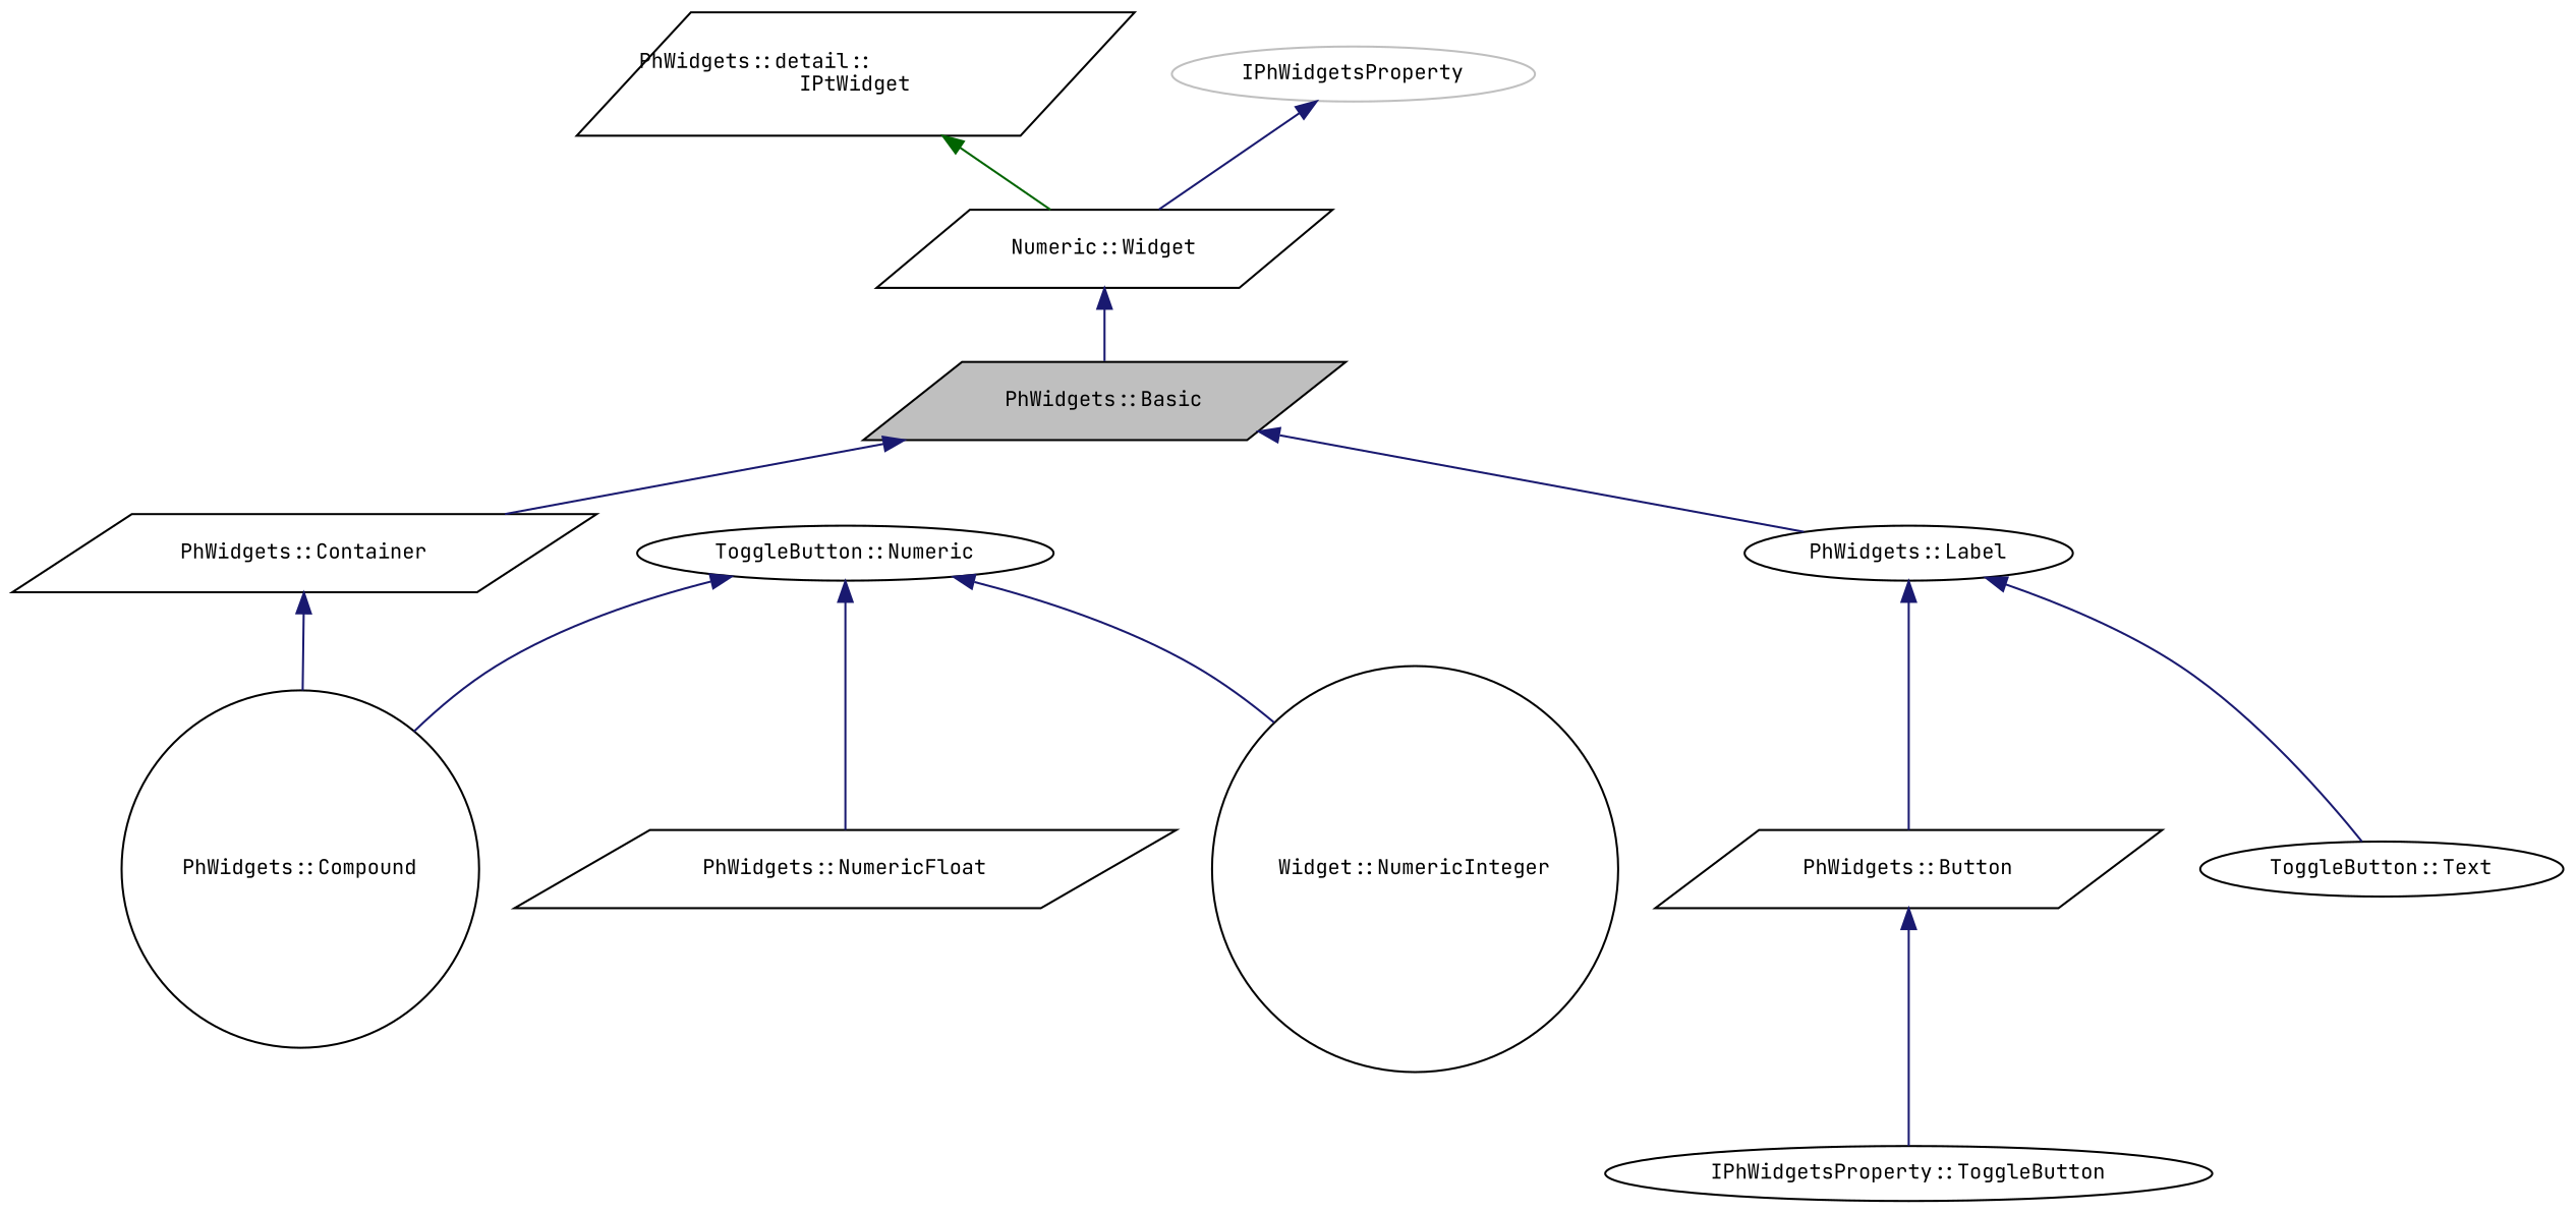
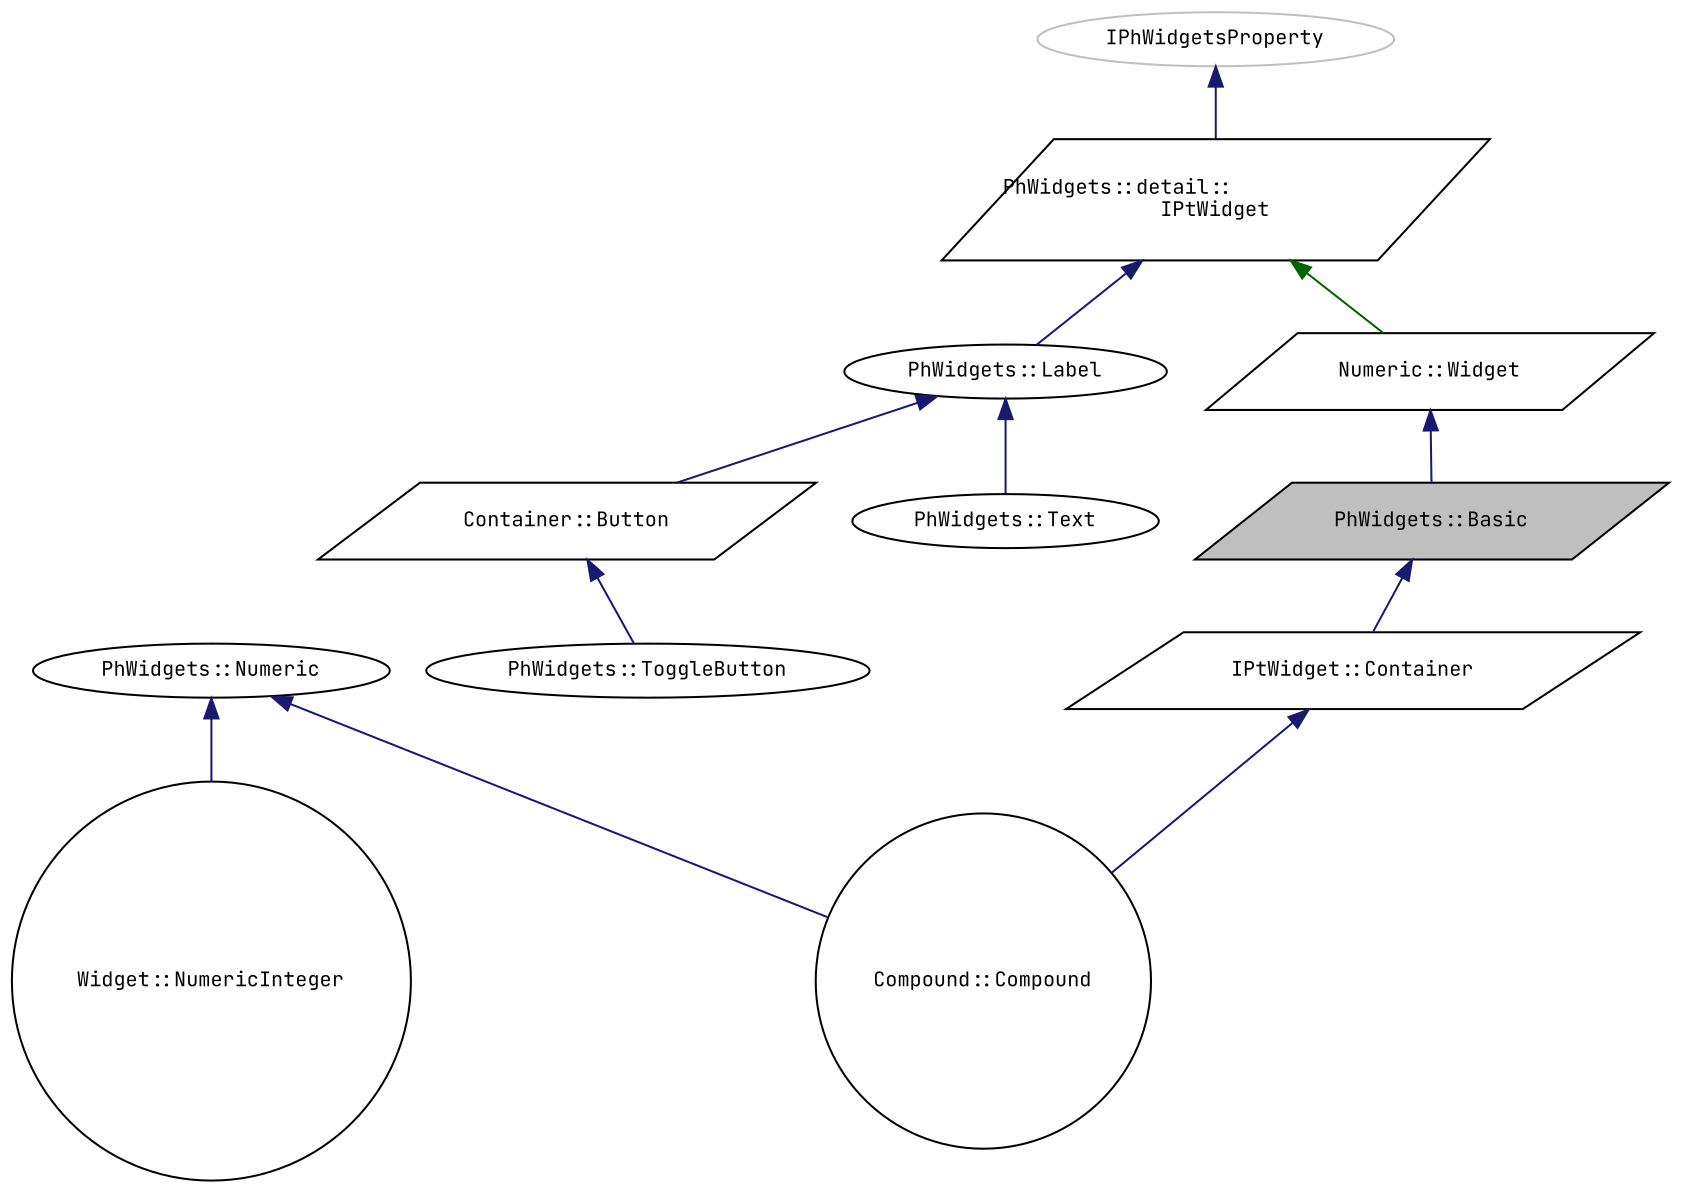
  digraph {
    fontname="JetBrains Mono"
    node [color=black fillcolor=white fontname="JetBrains Mono" fontsize=10 shape=parallelogram style=filled]
    edge [color=midnightblue dir=back fontname="JetBrains Mono" fontsize=10 labelfontname=Helvetica labelfontsize=10 style=solid]
    n1 [fillcolor=grey75 fontcolor=black height=0.2 label="PhWidgets::Basic" width=0.4]
-   n2 [height=0.2 label="PhWidgets::Container" width=0.4]
+   n2 [height=0.2 label="IPtWidget::Container" width=0.4]
    n3 [height=0.2 label="PhWidgets::Label" shape=ellipse width=0.4]
-   n4 [height=0.2 label="PhWidgets::Compound" shape=circle width=0.4]
-   n5 [height=0.2 label="PhWidgets::Button" width=0.4]
-   n6 [height=0.2 label="ToggleButton::Text" shape=ellipse width=0.4]
+   n4 [height=0.2 label="Compound::Compound" shape=circle width=0.4]
+   n5 [height=0.2 label="Container::Button" width=0.4]
+   n6 [height=0.2 label="PhWidgets::Text" shape=ellipse width=0.4]
    n7 [height=0.2 label="Numeric::Widget" width=0.4]
    n8 [height=0.2 label="PhWidgets::detail::\lIPtWidget" width=0.4]
    n9 [color=grey75 height=0.2 label=IPhWidgetsProperty shape=ellipse width=0.4]
-   n10 [height=0.2 label="ToggleButton::Numeric" shape=ellipse width=0.4]
-   n11 [height=0.2 label="PhWidgets::NumericFloat" width=0.4]
+   n10 [height=0.2 label="PhWidgets::Numeric" shape=ellipse width=0.4]
    n12 [height=0.2 label="Widget::NumericInteger" shape=circle width=0.4]
-   n13 [height=0.2 label="IPhWidgetsProperty::ToggleButton" shape=ellipse width=0.4]
+   n13 [height=0.2 label="PhWidgets::ToggleButton" shape=ellipse width=0.4]
    n1 -> n2
-   n1 -> n3
+   n8 -> n3
    n2 -> n4
    n3 -> n5
    n3 -> n6
    n5 -> n13
    n7 -> n1
    n8 -> n7 [color=darkgreen]
-   n9 -> n7
+   n9 -> n8
    n10 -> n4
-   n10 -> n11
    n10 -> n12
  }
